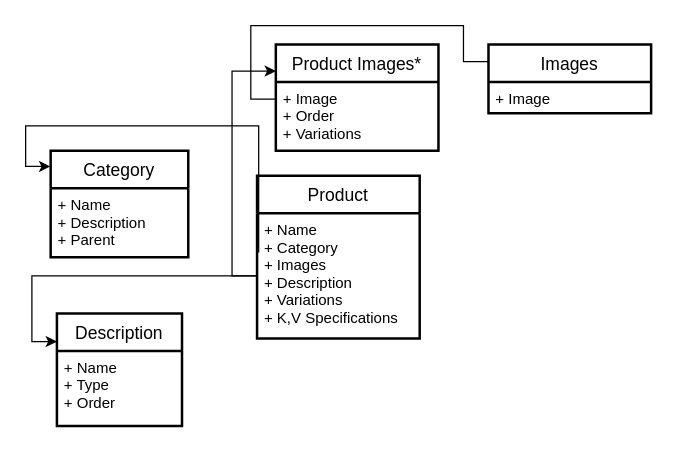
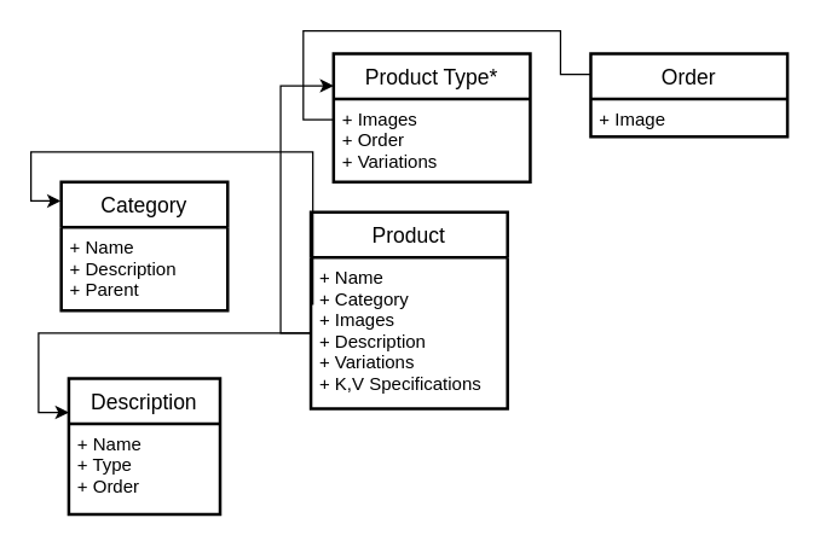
  <mxCell id="0" />
  <mxCell id="1" parent="0" />
  <mxCell id="2" value="Category" style="swimlane;childLayout=stackLayout;horizontal=1;startSize=30;horizontalStack=0;rounded=0;fontSize=14;fontStyle=0;strokeWidth=2;resizeParent=0;resizeLast=1;shadow=0;dashed=0;align=center;arcSize=5;" vertex="1" parent="1"><mxGeometry x="40" y="120" width="110" height="85" as="geometry" /></mxCell>
  <mxCell id="3" value="+ Name&#10;+ Description&#10;+ Parent" style="align=left;strokeColor=none;fillColor=none;spacingLeft=4;fontSize=12;verticalAlign=top;resizable=0;rotatable=0;part=1;" vertex="1" parent="2"><mxGeometry y="30" width="110" height="55" as="geometry" /></mxCell>
  <mxCell id="4" value="Product" style="swimlane;childLayout=stackLayout;horizontal=1;startSize=30;horizontalStack=0;rounded=0;fontSize=14;fontStyle=0;strokeWidth=2;resizeParent=0;resizeLast=1;shadow=0;dashed=0;align=center;" vertex="1" parent="1"><mxGeometry x="205" y="140" width="130" height="130" as="geometry" /></mxCell>
  <mxCell id="5" value="+ Name&#10;+ Category&#10;+ Images&#10;+ Description&#10;+ Variations&#10;+ K,V Specifications" style="align=left;strokeColor=none;fillColor=none;spacingLeft=4;fontSize=12;verticalAlign=top;resizable=0;rotatable=0;part=1;" vertex="1" parent="4"><mxGeometry y="30" width="130" height="100" as="geometry" /></mxCell>
- <mxCell id="6" value="Product Images*" style="swimlane;childLayout=stackLayout;horizontal=1;startSize=30;horizontalStack=0;rounded=0;fontSize=14;fontStyle=0;strokeWidth=2;resizeParent=0;resizeLast=1;shadow=0;dashed=0;align=center;" vertex="1" parent="1"><mxGeometry x="220" y="35" width="130" height="85" as="geometry" /></mxCell>
- <mxCell id="7" value="+ Image&#10;+ Order&#10;+ Variations" style="align=left;strokeColor=none;fillColor=none;spacingLeft=4;fontSize=12;verticalAlign=top;resizable=0;rotatable=0;part=1;" vertex="1" parent="6"><mxGeometry y="30" width="130" height="55" as="geometry" /></mxCell>
- <mxCell id="8" value="Images" style="swimlane;childLayout=stackLayout;horizontal=1;startSize=30;horizontalStack=0;rounded=0;fontSize=14;fontStyle=0;strokeWidth=2;resizeParent=0;resizeLast=1;shadow=0;dashed=0;align=center;" vertex="1" parent="1"><mxGeometry x="390" y="35" width="130" height="55" as="geometry" /></mxCell>
+ <mxCell id="6" value="Product Type*" style="swimlane;childLayout=stackLayout;horizontal=1;startSize=30;horizontalStack=0;rounded=0;fontSize=14;fontStyle=0;strokeWidth=2;resizeParent=0;resizeLast=1;shadow=0;dashed=0;align=center;" vertex="1" parent="1"><mxGeometry x="220" y="35" width="130" height="85" as="geometry" /></mxCell>
+ <mxCell id="7" value="+ Images&#10;+ Order&#10;+ Variations" style="align=left;strokeColor=none;fillColor=none;spacingLeft=4;fontSize=12;verticalAlign=top;resizable=0;rotatable=0;part=1;" vertex="1" parent="6"><mxGeometry y="30" width="130" height="55" as="geometry" /></mxCell>
+ <mxCell id="8" value="Order" style="swimlane;childLayout=stackLayout;horizontal=1;startSize=30;horizontalStack=0;rounded=0;fontSize=14;fontStyle=0;strokeWidth=2;resizeParent=0;resizeLast=1;shadow=0;dashed=0;align=center;" vertex="1" parent="1"><mxGeometry x="390" y="35" width="130" height="55" as="geometry" /></mxCell>
  <mxCell id="9" value="+ Image" style="align=left;strokeColor=none;fillColor=none;spacingLeft=4;fontSize=12;verticalAlign=top;resizable=0;rotatable=0;part=1;" vertex="1" parent="8"><mxGeometry y="30" width="130" height="25" as="geometry" /></mxCell>
  <mxCell id="10" value="Description" style="swimlane;childLayout=stackLayout;horizontal=1;startSize=30;horizontalStack=0;rounded=0;fontSize=14;fontStyle=0;strokeWidth=2;resizeParent=0;resizeLast=1;shadow=0;dashed=0;align=center;" vertex="1" parent="1"><mxGeometry x="45" y="250" width="100" height="90" as="geometry" /></mxCell>
  <mxCell id="11" value="+ Name&#10;+ Type&#10;+ Order" style="align=left;strokeColor=none;fillColor=none;spacingLeft=4;fontSize=12;verticalAlign=top;resizable=0;rotatable=0;part=1;" vertex="1" parent="10"><mxGeometry y="30" width="100" height="60" as="geometry" /></mxCell>
  <mxCell id="12" style="edgeStyle=orthogonalEdgeStyle;rounded=0;orthogonalLoop=1;jettySize=auto;html=1;exitX=0.01;exitY=0.312;exitDx=0;exitDy=0;exitPerimeter=0;entryX=-0.003;entryY=0.147;entryDx=0;entryDy=0;entryPerimeter=0;" edge="1" parent="1" source="5" target="2"><mxGeometry relative="1" as="geometry"><mxPoint x="20" y="130" as="targetPoint" /><mxPoint x="205" y="175" as="sourcePoint" /><Array as="points"><mxPoint x="206" y="100" /><mxPoint x="20" y="100" /><mxPoint x="20" y="133" /></Array></mxGeometry></mxCell>
  <mxCell id="13" style="edgeStyle=orthogonalEdgeStyle;rounded=0;orthogonalLoop=1;jettySize=auto;html=1;exitX=0;exitY=0.5;exitDx=0;exitDy=0;entryX=0;entryY=0.25;entryDx=0;entryDy=0;" edge="1" parent="1" source="5" target="10"><mxGeometry relative="1" as="geometry"><Array as="points"><mxPoint x="205" y="220" /><mxPoint x="25" y="220" /><mxPoint x="25" y="273" /></Array></mxGeometry></mxCell>
  <mxCell id="14" style="edgeStyle=orthogonalEdgeStyle;rounded=0;orthogonalLoop=1;jettySize=auto;html=1;exitX=0;exitY=0.25;exitDx=0;exitDy=0;entryX=0;entryY=0.25;entryDx=0;entryDy=0;endArrow=none;" edge="1" parent="1" source="7" target="8"><mxGeometry relative="1" as="geometry"><Array as="points"><mxPoint x="200" y="79" /><mxPoint x="200" y="20" /><mxPoint x="370" y="20" /><mxPoint x="370" y="49" /></Array></mxGeometry></mxCell>
  <mxCell id="15" style="edgeStyle=orthogonalEdgeStyle;rounded=0;orthogonalLoop=1;jettySize=auto;html=1;exitX=0;exitY=0.5;exitDx=0;exitDy=0;entryX=0;entryY=0.25;entryDx=0;entryDy=0;" edge="1" parent="1" source="5" target="6"><mxGeometry relative="1" as="geometry" /></mxCell>
